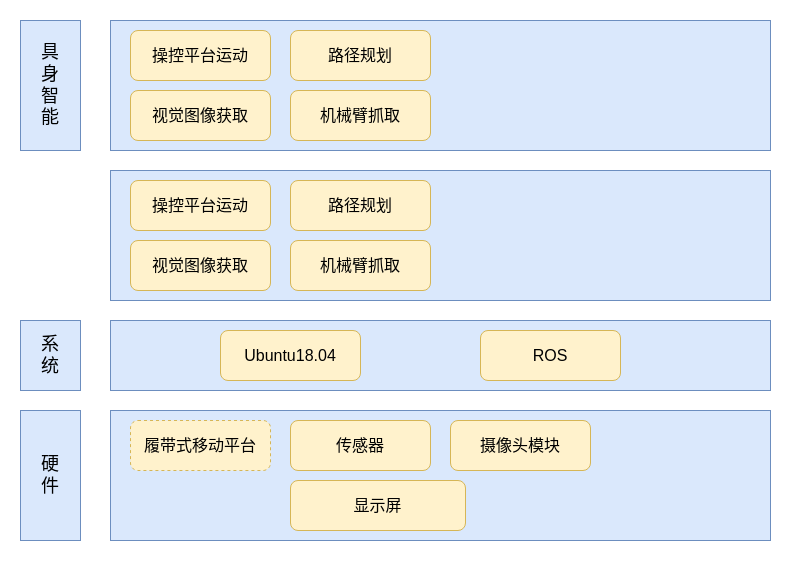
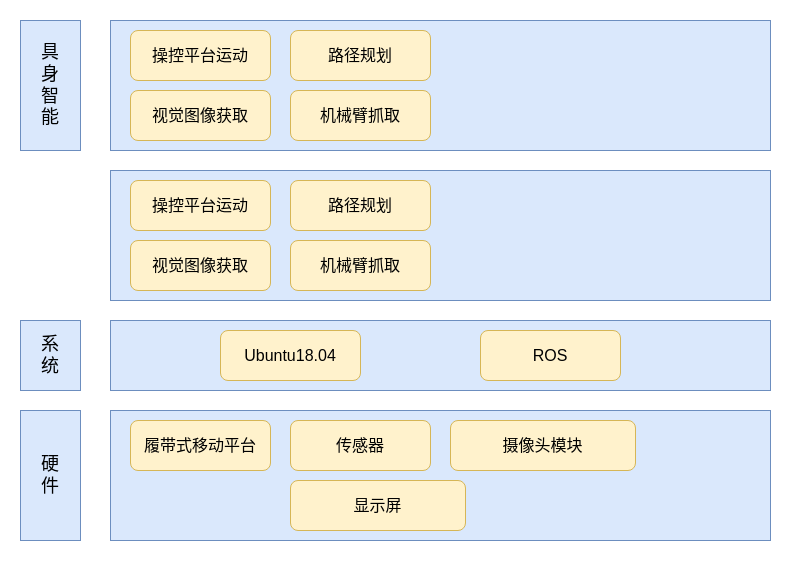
  <mxCell id="0" />
  <mxCell id="1" parent="0" />
  <mxCell id="2" value="" style="rounded=0;whiteSpace=wrap;html=1;fillColor=#dae8fc;strokeColor=#6c8ebf;" vertex="1" parent="1"><mxGeometry x="110" y="410" width="660" height="130" as="geometry" /></mxCell>
- <mxCell id="3" value="&lt;font style=&quot;font-size: 16px;&quot;&gt;履带式移动平台&lt;/font&gt;" style="rounded=1;whiteSpace=wrap;html=1;fillColor=#fff2cc;strokeColor=#d6b656;dashed=1;" vertex="1" parent="1"><mxGeometry x="130" y="420" width="140" height="50" as="geometry" /></mxCell>
+ <mxCell id="3" value="&lt;font style=&quot;font-size: 16px;&quot;&gt;履带式移动平台&lt;/font&gt;" style="rounded=1;whiteSpace=wrap;html=1;fillColor=#fff2cc;strokeColor=#d6b656;" vertex="1" parent="1"><mxGeometry x="130" y="420" width="140" height="50" as="geometry" /></mxCell>
  <mxCell id="4" value="&lt;font style=&quot;font-size: 16px;&quot;&gt;传感器&lt;/font&gt;" style="rounded=1;whiteSpace=wrap;html=1;fillColor=#fff2cc;strokeColor=#d6b656;" vertex="1" parent="1"><mxGeometry x="290" y="420" width="140" height="50" as="geometry" /></mxCell>
- <mxCell id="5" value="&lt;font style=&quot;font-size: 16px;&quot;&gt;摄像头模块&lt;/font&gt;" style="rounded=1;whiteSpace=wrap;html=1;fillColor=#fff2cc;strokeColor=#d6b656;" vertex="1" parent="1"><mxGeometry x="450" y="420" width="140" height="50" as="geometry" /></mxCell>
+ <mxCell id="5" value="&lt;font style=&quot;font-size: 16px;&quot;&gt;摄像头模块&lt;/font&gt;" style="rounded=1;whiteSpace=wrap;html=1;fillColor=#fff2cc;strokeColor=#d6b656;" vertex="1" parent="1"><mxGeometry x="450" y="420" width="185" height="50" as="geometry" /></mxCell>
  <mxCell id="6" value="&lt;font face=&quot;Helvetica&quot; style=&quot;font-size: 18px;&quot;&gt;硬&lt;/font&gt;&lt;div&gt;&lt;font face=&quot;Helvetica&quot; style=&quot;font-size: 18px;&quot;&gt;件&lt;/font&gt;&lt;/div&gt;" style="rounded=0;whiteSpace=wrap;html=1;fillColor=#dae8fc;strokeColor=#6c8ebf;" vertex="1" parent="1"><mxGeometry x="20" y="410" width="60" height="130" as="geometry" /></mxCell>
  <mxCell id="7" value="&lt;font face=&quot;Helvetica&quot; style=&quot;font-size: 18px;&quot;&gt;系&lt;/font&gt;&lt;div&gt;&lt;font face=&quot;Helvetica&quot; style=&quot;font-size: 18px;&quot;&gt;统&lt;/font&gt;&lt;/div&gt;" style="rounded=0;whiteSpace=wrap;html=1;fillColor=#dae8fc;strokeColor=#6c8ebf;" vertex="1" parent="1"><mxGeometry x="20" y="320" width="60" height="70" as="geometry" /></mxCell>
  <mxCell id="8" value="&lt;font style=&quot;font-size: 16px;&quot;&gt;显示屏&lt;/font&gt;" style="rounded=1;whiteSpace=wrap;html=1;fillColor=#fff2cc;strokeColor=#d6b656;" vertex="1" parent="1"><mxGeometry x="290" y="480" width="175" height="50" as="geometry" /></mxCell>
  <mxCell id="9" value="" style="rounded=0;whiteSpace=wrap;html=1;fillColor=#dae8fc;strokeColor=#6c8ebf;" vertex="1" parent="1"><mxGeometry x="110" y="320" width="660" height="70" as="geometry" /></mxCell>
  <mxCell id="10" value="&lt;font style=&quot;font-size: 16px;&quot;&gt;Ubuntu18.04&lt;/font&gt;" style="rounded=1;whiteSpace=wrap;html=1;fillColor=#fff2cc;strokeColor=#d6b656;" vertex="1" parent="1"><mxGeometry x="220" y="330" width="140" height="50" as="geometry" /></mxCell>
  <mxCell id="11" value="&lt;font style=&quot;font-size: 16px;&quot;&gt;ROS&lt;/font&gt;" style="rounded=1;whiteSpace=wrap;html=1;fillColor=#fff2cc;strokeColor=#d6b656;" vertex="1" parent="1"><mxGeometry x="480" y="330" width="140" height="50" as="geometry" /></mxCell>
  <mxCell id="12" value="" style="rounded=0;whiteSpace=wrap;html=1;fillColor=#dae8fc;strokeColor=#6c8ebf;" vertex="1" parent="1"><mxGeometry x="110" y="170" width="660" height="130" as="geometry" /></mxCell>
  <mxCell id="13" value="&lt;font style=&quot;font-size: 16px;&quot;&gt;机械臂抓取&lt;/font&gt;" style="rounded=1;whiteSpace=wrap;html=1;fillColor=#fff2cc;strokeColor=#d6b656;" vertex="1" parent="1"><mxGeometry x="290" y="240" width="140" height="50" as="geometry" /></mxCell>
  <mxCell id="14" value="&lt;span style=&quot;font-size: 16px;&quot;&gt;操控平台运动&lt;/span&gt;" style="rounded=1;whiteSpace=wrap;html=1;fillColor=#fff2cc;strokeColor=#d6b656;" vertex="1" parent="1"><mxGeometry x="130" y="180" width="140" height="50" as="geometry" /></mxCell>
  <mxCell id="15" value="&lt;font style=&quot;font-size: 16px;&quot;&gt;视觉图像获取&lt;/font&gt;" style="rounded=1;whiteSpace=wrap;html=1;fillColor=#fff2cc;strokeColor=#d6b656;" vertex="1" parent="1"><mxGeometry x="130" y="240" width="140" height="50" as="geometry" /></mxCell>
  <mxCell id="16" value="&lt;font style=&quot;font-size: 16px;&quot;&gt;路径规划&lt;/font&gt;" style="rounded=1;whiteSpace=wrap;html=1;fillColor=#fff2cc;strokeColor=#d6b656;" vertex="1" parent="1"><mxGeometry x="290" y="180" width="140" height="50" as="geometry" /></mxCell>
  <mxCell id="17" value="&lt;span style=&quot;font-size: 18px;&quot;&gt;具&lt;/span&gt;&lt;div&gt;&lt;span style=&quot;font-size: 18px;&quot;&gt;身&lt;/span&gt;&lt;div&gt;&lt;span style=&quot;font-size: 18px;&quot;&gt;智&lt;/span&gt;&lt;div&gt;&lt;span style=&quot;font-size: 18px;&quot;&gt;能&lt;/span&gt;&lt;/div&gt;&lt;/div&gt;&lt;/div&gt;" style="rounded=0;whiteSpace=wrap;html=1;fillColor=#dae8fc;strokeColor=#6c8ebf;" vertex="1" parent="1"><mxGeometry x="20" y="20" width="60" height="130" as="geometry" /></mxCell>
  <mxCell id="18" value="" style="rounded=0;whiteSpace=wrap;html=1;fillColor=#dae8fc;strokeColor=#6c8ebf;" vertex="1" parent="1"><mxGeometry x="110" y="20" width="660" height="130" as="geometry" /></mxCell>
  <mxCell id="19" value="&lt;font style=&quot;font-size: 16px;&quot;&gt;机械臂抓取&lt;/font&gt;" style="rounded=1;whiteSpace=wrap;html=1;fillColor=#fff2cc;strokeColor=#d6b656;" vertex="1" parent="1"><mxGeometry x="290" y="90" width="140" height="50" as="geometry" /></mxCell>
  <mxCell id="20" value="&lt;span style=&quot;font-size: 16px;&quot;&gt;操控平台运动&lt;/span&gt;" style="rounded=1;whiteSpace=wrap;html=1;fillColor=#fff2cc;strokeColor=#d6b656;" vertex="1" parent="1"><mxGeometry x="130" y="30" width="140" height="50" as="geometry" /></mxCell>
  <mxCell id="21" value="&lt;font style=&quot;font-size: 16px;&quot;&gt;视觉图像获取&lt;/font&gt;" style="rounded=1;whiteSpace=wrap;html=1;fillColor=#fff2cc;strokeColor=#d6b656;" vertex="1" parent="1"><mxGeometry x="130" y="90" width="140" height="50" as="geometry" /></mxCell>
  <mxCell id="22" value="&lt;font style=&quot;font-size: 16px;&quot;&gt;路径规划&lt;/font&gt;" style="rounded=1;whiteSpace=wrap;html=1;fillColor=#fff2cc;strokeColor=#d6b656;" vertex="1" parent="1"><mxGeometry x="290" y="30" width="140" height="50" as="geometry" /></mxCell>
